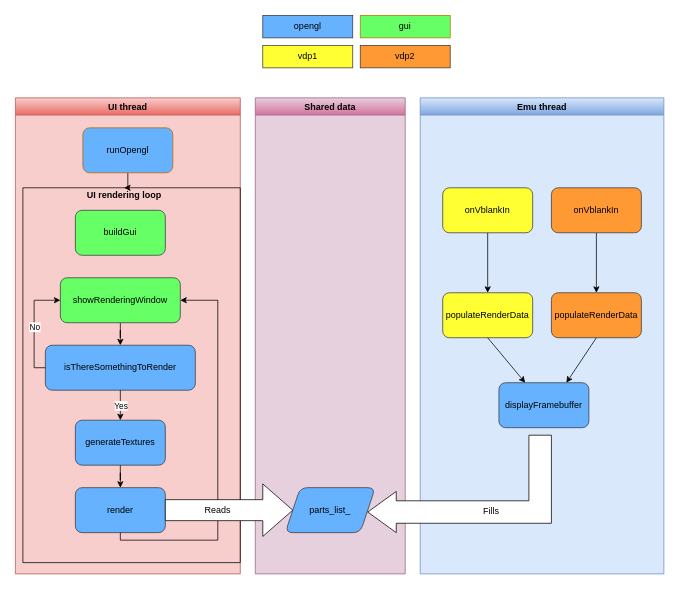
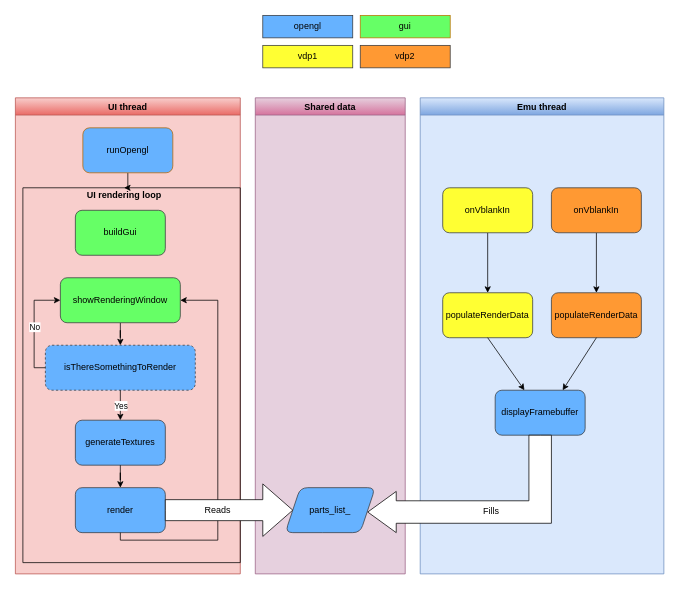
  <mxCell id="0" />
  <mxCell id="1" parent="0" />
  <mxCell id="2" value="Shared data" style="swimlane;rounded=0;shadow=0;glass=0;sketch=0;fillColor=#E6D0DE;gradientColor=#d5739d;collapsible=0;strokeColor=#996185;swimlaneFillColor=#E6D0DE;" vertex="1" parent="1"><mxGeometry x="340" y="130" width="200" height="635" as="geometry" /></mxCell>
  <mxCell id="3" value="parts_list_" style="shape=parallelogram;perimeter=parallelogramPerimeter;whiteSpace=wrap;html=1;fixedSize=1;shadow=0;sketch=0;rounded=1;fillColor=#66B2FF;strokeColor=#36393d;" vertex="1" parent="2"><mxGeometry x="40" y="520" width="120" height="60" as="geometry" /></mxCell>
  <mxCell id="4" value="UI thread" style="swimlane;rounded=0;sketch=0;collapsible=0;fillColor=#F8CECC;strokeColor=#b85450;gradientColor=#ea6b66;swimlaneFillColor=#F8CECC;" parent="1" vertex="1"><mxGeometry x="20" y="130" width="300" height="635" as="geometry" /></mxCell>
  <mxCell id="5" value="" style="edgeStyle=orthogonalEdgeStyle;rounded=0;sketch=0;orthogonalLoop=1;jettySize=auto;html=1;" parent="4" source="6" target="15" edge="1"><mxGeometry relative="1" as="geometry" /></mxCell>
  <mxCell id="6" value="runOpengl" style="rounded=1;whiteSpace=wrap;html=1;sketch=0;fillColor=#66B2FF;strokeColor=#b46504;" parent="4" vertex="1"><mxGeometry x="90" y="40" width="120" height="60" as="geometry" /></mxCell>
  <mxCell id="7" value="" style="swimlane;startSize=0;rounded=0;sketch=0;collapsible=0;" parent="4" vertex="1"><mxGeometry x="10" y="120" width="290" height="500" as="geometry"><mxRectangle x="10" y="130" width="50" height="40" as="alternateBounds" /></mxGeometry></mxCell>
  <mxCell id="8" value="buildGui" style="rounded=1;whiteSpace=wrap;html=1;sketch=0;fillColor=#66FF66;strokeColor=#36393d;" parent="7" vertex="1"><mxGeometry x="70" y="30" width="120" height="60" as="geometry" /></mxCell>
  <mxCell id="9" value="" style="edgeStyle=orthogonalEdgeStyle;rounded=0;sketch=0;orthogonalLoop=1;jettySize=auto;html=1;" parent="7" source="10" target="11" edge="1"><mxGeometry relative="1" as="geometry" /></mxCell>
  <mxCell id="10" value="showRenderingWindow" style="whiteSpace=wrap;html=1;rounded=1;sketch=0;fillColor=#66FF66;strokeColor=#36393d;" parent="7" vertex="1"><mxGeometry x="50" y="120" width="160" height="60" as="geometry" /></mxCell>
- <mxCell id="11" value="isThereSomethingToRender" style="rounded=1;whiteSpace=wrap;html=1;sketch=0;fillColor=#66B2FF;strokeColor=#36393d;" parent="7" vertex="1"><mxGeometry x="30" y="210" width="200" height="60" as="geometry" /></mxCell>
+ <mxCell id="11" value="isThereSomethingToRender" style="rounded=1;whiteSpace=wrap;html=1;sketch=0;fillColor=#66B2FF;strokeColor=#36393d;dashed=1;" parent="7" vertex="1"><mxGeometry x="30" y="210" width="200" height="60" as="geometry" /></mxCell>
  <mxCell id="12" value="generateTextures" style="rounded=1;whiteSpace=wrap;html=1;sketch=0;fillColor=#66B2FF;strokeColor=#36393d;" parent="7" vertex="1"><mxGeometry x="70" y="310" width="120" height="60" as="geometry" /></mxCell>
  <mxCell id="13" value="" style="endArrow=classic;html=1;rounded=0;sketch=0;exitX=0.5;exitY=1;exitDx=0;exitDy=0;entryX=0.5;entryY=0;entryDx=0;entryDy=0;" parent="7" source="11" target="12" edge="1"><mxGeometry relative="1" as="geometry"><mxPoint x="200" y="315" as="sourcePoint" /><mxPoint x="110" y="375" as="targetPoint" /></mxGeometry></mxCell>
  <mxCell id="14" value="Yes" style="edgeLabel;resizable=0;html=1;align=center;verticalAlign=middle;rounded=0;sketch=0;" parent="13" connectable="0" vertex="1"><mxGeometry relative="1" as="geometry" /></mxCell>
  <mxCell id="15" value="&lt;b&gt;UI rendering loop&lt;/b&gt;" style="text;html=1;align=center;verticalAlign=middle;resizable=0;points=[];autosize=1;strokeColor=none;fillColor=none;" parent="7" vertex="1"><mxGeometry x="80" width="110" height="20" as="geometry" /></mxCell>
  <mxCell id="16" value="" style="endArrow=classic;html=1;rounded=0;sketch=0;exitX=0;exitY=0.5;exitDx=0;exitDy=0;entryX=0;entryY=0.5;entryDx=0;entryDy=0;" parent="7" source="11" target="10" edge="1"><mxGeometry relative="1" as="geometry"><mxPoint x="30" y="70" as="sourcePoint" /><mxPoint x="30" y="150" as="targetPoint" /><Array as="points"><mxPoint x="15" y="240" /><mxPoint x="15" y="150" /></Array></mxGeometry></mxCell>
  <mxCell id="17" value="No" style="edgeLabel;resizable=0;html=1;align=center;verticalAlign=middle;rounded=0;sketch=0;" parent="16" connectable="0" vertex="1"><mxGeometry relative="1" as="geometry" /></mxCell>
  <mxCell id="18" value="render" style="whiteSpace=wrap;html=1;fillColor=#66B2FF;strokeColor=#36393d;rounded=1;sketch=0;" parent="7" vertex="1"><mxGeometry x="70" y="400" width="120" height="60" as="geometry" /></mxCell>
  <mxCell id="19" value="" style="edgeStyle=orthogonalEdgeStyle;rounded=0;orthogonalLoop=1;jettySize=auto;html=1;" parent="7" source="12" target="18" edge="1"><mxGeometry relative="1" as="geometry" /></mxCell>
  <mxCell id="20" value="" style="endArrow=classic;html=1;rounded=0;entryX=1;entryY=0.5;entryDx=0;entryDy=0;exitX=0.5;exitY=1;exitDx=0;exitDy=0;" parent="7" source="18" target="10" edge="1"><mxGeometry width="50" height="50" relative="1" as="geometry"><mxPoint x="190" y="420" as="sourcePoint" /><mxPoint x="240" y="370" as="targetPoint" /><Array as="points"><mxPoint x="130" y="470" /><mxPoint x="260" y="470" /><mxPoint x="260" y="150" /></Array></mxGeometry></mxCell>
  <mxCell id="21" value="" style="html=1;shadow=0;dashed=0;align=center;verticalAlign=middle;shape=mxgraph.arrows2.arrow;dy=0.6;dx=40;notch=0;rounded=1;sketch=0;gradientColor=none;" vertex="1" parent="7"><mxGeometry x="190" y="395" width="170" height="70" as="geometry" /></mxCell>
  <mxCell id="22" value="Reads" style="text;html=1;strokeColor=none;fillColor=none;align=center;verticalAlign=middle;whiteSpace=wrap;rounded=0;shadow=0;sketch=0;" vertex="1" parent="7"><mxGeometry x="230" y="415" width="60" height="30" as="geometry" /></mxCell>
  <mxCell id="23" value="Emu thread" style="swimlane;rounded=0;sketch=0;resizable=1;collapsible=0;swimlaneLine=1;glass=0;swimlaneFillColor=#DAE8FC;gradientColor=#7ea6e0;fillColor=#dae8fc;strokeColor=#6c8ebf;" parent="1" vertex="1"><mxGeometry x="560" y="130" width="325" height="635" as="geometry" /></mxCell>
  <mxCell id="24" value="" style="edgeStyle=orthogonalEdgeStyle;rounded=0;orthogonalLoop=1;jettySize=auto;html=1;" parent="23" source="25" target="28" edge="1"><mxGeometry relative="1" as="geometry" /></mxCell>
  <mxCell id="25" value="onVblankIn" style="rounded=1;whiteSpace=wrap;html=1;fillColor=#FFFF33;strokeColor=#36393d;" parent="23" vertex="1"><mxGeometry x="30" y="120" width="120" height="60" as="geometry" /></mxCell>
  <mxCell id="26" value="" style="edgeStyle=orthogonalEdgeStyle;rounded=0;orthogonalLoop=1;jettySize=auto;html=1;" parent="23" source="27" target="29" edge="1"><mxGeometry relative="1" as="geometry" /></mxCell>
  <mxCell id="27" value="onVblankIn" style="rounded=1;whiteSpace=wrap;html=1;fillColor=#FF9933;strokeColor=#36393d;" parent="23" vertex="1"><mxGeometry x="175" y="120" width="120" height="60" as="geometry" /></mxCell>
  <mxCell id="28" value="populateRenderData" style="whiteSpace=wrap;html=1;fillColor=#FFFF33;strokeColor=#36393d;rounded=1;" parent="23" vertex="1"><mxGeometry x="30" y="260" width="120" height="60" as="geometry" /></mxCell>
  <mxCell id="29" value="populateRenderData" style="whiteSpace=wrap;html=1;fillColor=#FF9933;strokeColor=#36393d;rounded=1;" parent="23" vertex="1"><mxGeometry x="175" y="260" width="120" height="60" as="geometry" /></mxCell>
- <mxCell id="30" value="displayFramebuffer" style="rounded=1;whiteSpace=wrap;html=1;fillColor=#66B2FF;strokeColor=#36393d;" vertex="1" parent="23"><mxGeometry x="105" y="380" width="120" height="60" as="geometry" /></mxCell>
+ <mxCell id="30" value="displayFramebuffer" style="rounded=1;whiteSpace=wrap;html=1;fillColor=#66B2FF;strokeColor=#36393d;" vertex="1" parent="23"><mxGeometry x="100" y="390" width="120" height="60" as="geometry" /></mxCell>
  <mxCell id="31" value="" style="endArrow=classic;html=1;rounded=0;exitX=0.5;exitY=1;exitDx=0;exitDy=0;" edge="1" parent="23" source="28" target="30"><mxGeometry width="50" height="50" relative="1" as="geometry"><mxPoint x="95" y="530" as="sourcePoint" /><mxPoint x="145" y="480" as="targetPoint" /></mxGeometry></mxCell>
  <mxCell id="32" value="" style="endArrow=classic;html=1;rounded=0;exitX=0.5;exitY=1;exitDx=0;exitDy=0;entryX=0.75;entryY=0;entryDx=0;entryDy=0;" edge="1" parent="23" source="29" target="30"><mxGeometry width="50" height="50" relative="1" as="geometry"><mxPoint x="75" y="330" as="sourcePoint" /><mxPoint x="170" y="400" as="targetPoint" /></mxGeometry></mxCell>
  <mxCell id="33" value="" style="html=1;shadow=0;dashed=0;align=center;verticalAlign=middle;shape=mxgraph.arrows2.bendArrow;dy=15;dx=38;notch=0;arrowHead=55;rounded=0;sketch=0;direction=west;gradientColor=none;" vertex="1" parent="23"><mxGeometry x="-70" y="450" width="245" height="130" as="geometry" /></mxCell>
  <mxCell id="34" value="Fills" style="text;html=1;strokeColor=none;fillColor=none;align=center;verticalAlign=middle;whiteSpace=wrap;rounded=0;shadow=0;sketch=0;" vertex="1" parent="23"><mxGeometry x="65" y="537" width="60" height="30" as="geometry" /></mxCell>
  <mxCell id="35" value="opengl" style="rounded=0;whiteSpace=wrap;html=1;fillColor=#66B2FF;strokeColor=#36393d;" vertex="1" parent="1"><mxGeometry x="350" y="20" width="120" height="30" as="geometry" /></mxCell>
  <mxCell id="36" value="gui" style="rounded=0;whiteSpace=wrap;html=1;fillColor=#66FF66;strokeColor=#BD7000;fontColor=#000000;" vertex="1" parent="1"><mxGeometry x="480" y="20" width="120" height="30" as="geometry" /></mxCell>
  <mxCell id="37" value="vdp1" style="rounded=0;whiteSpace=wrap;html=1;fillColor=#FFFF33;strokeColor=#36393d;" vertex="1" parent="1"><mxGeometry x="350" y="60" width="120" height="30" as="geometry" /></mxCell>
  <mxCell id="38" value="vdp2" style="rounded=0;whiteSpace=wrap;html=1;fillColor=#FF9933;strokeColor=#36393d;" vertex="1" parent="1"><mxGeometry x="480" y="60" width="120" height="30" as="geometry" /></mxCell>
